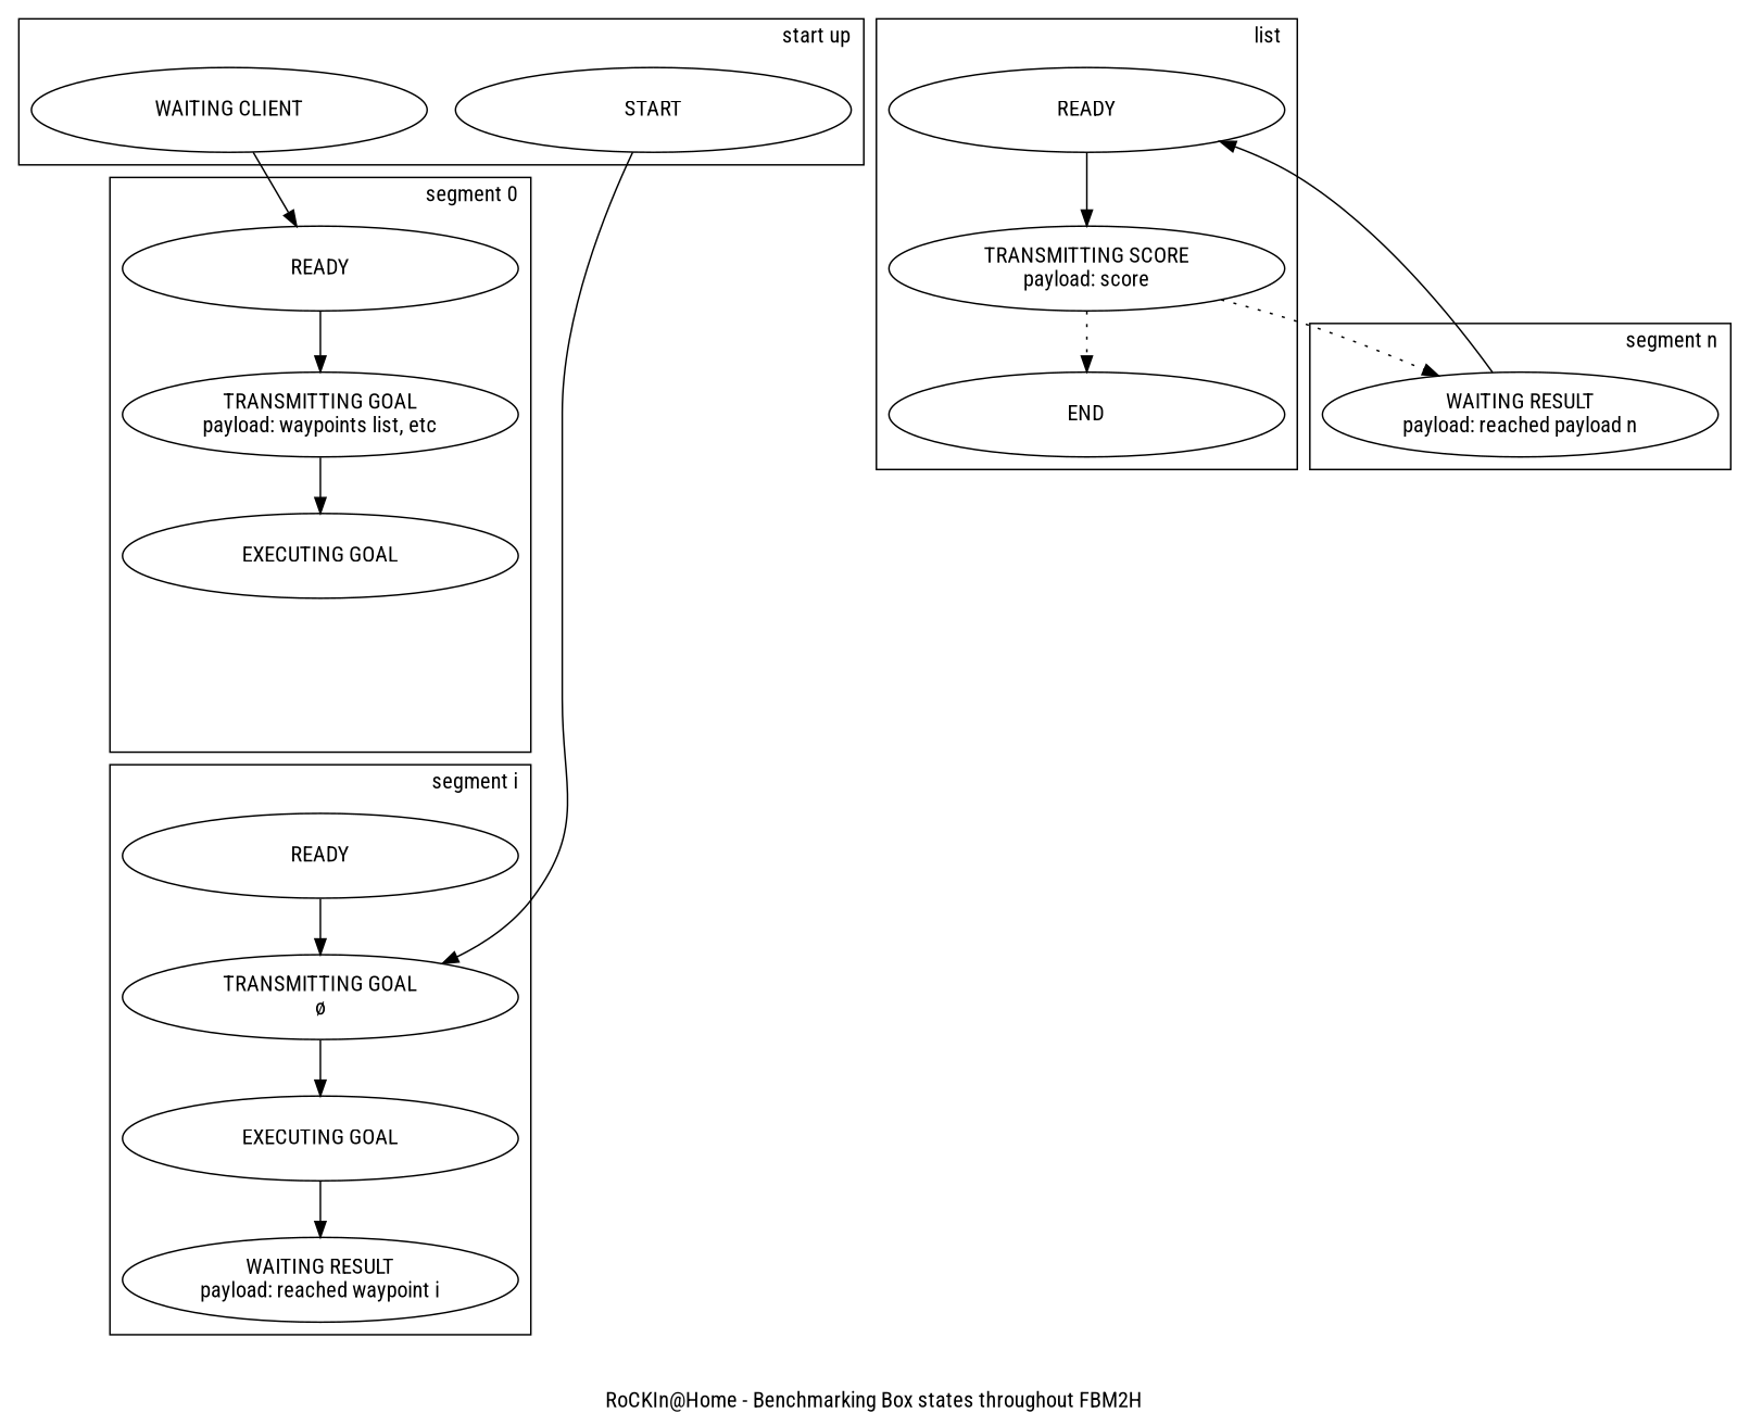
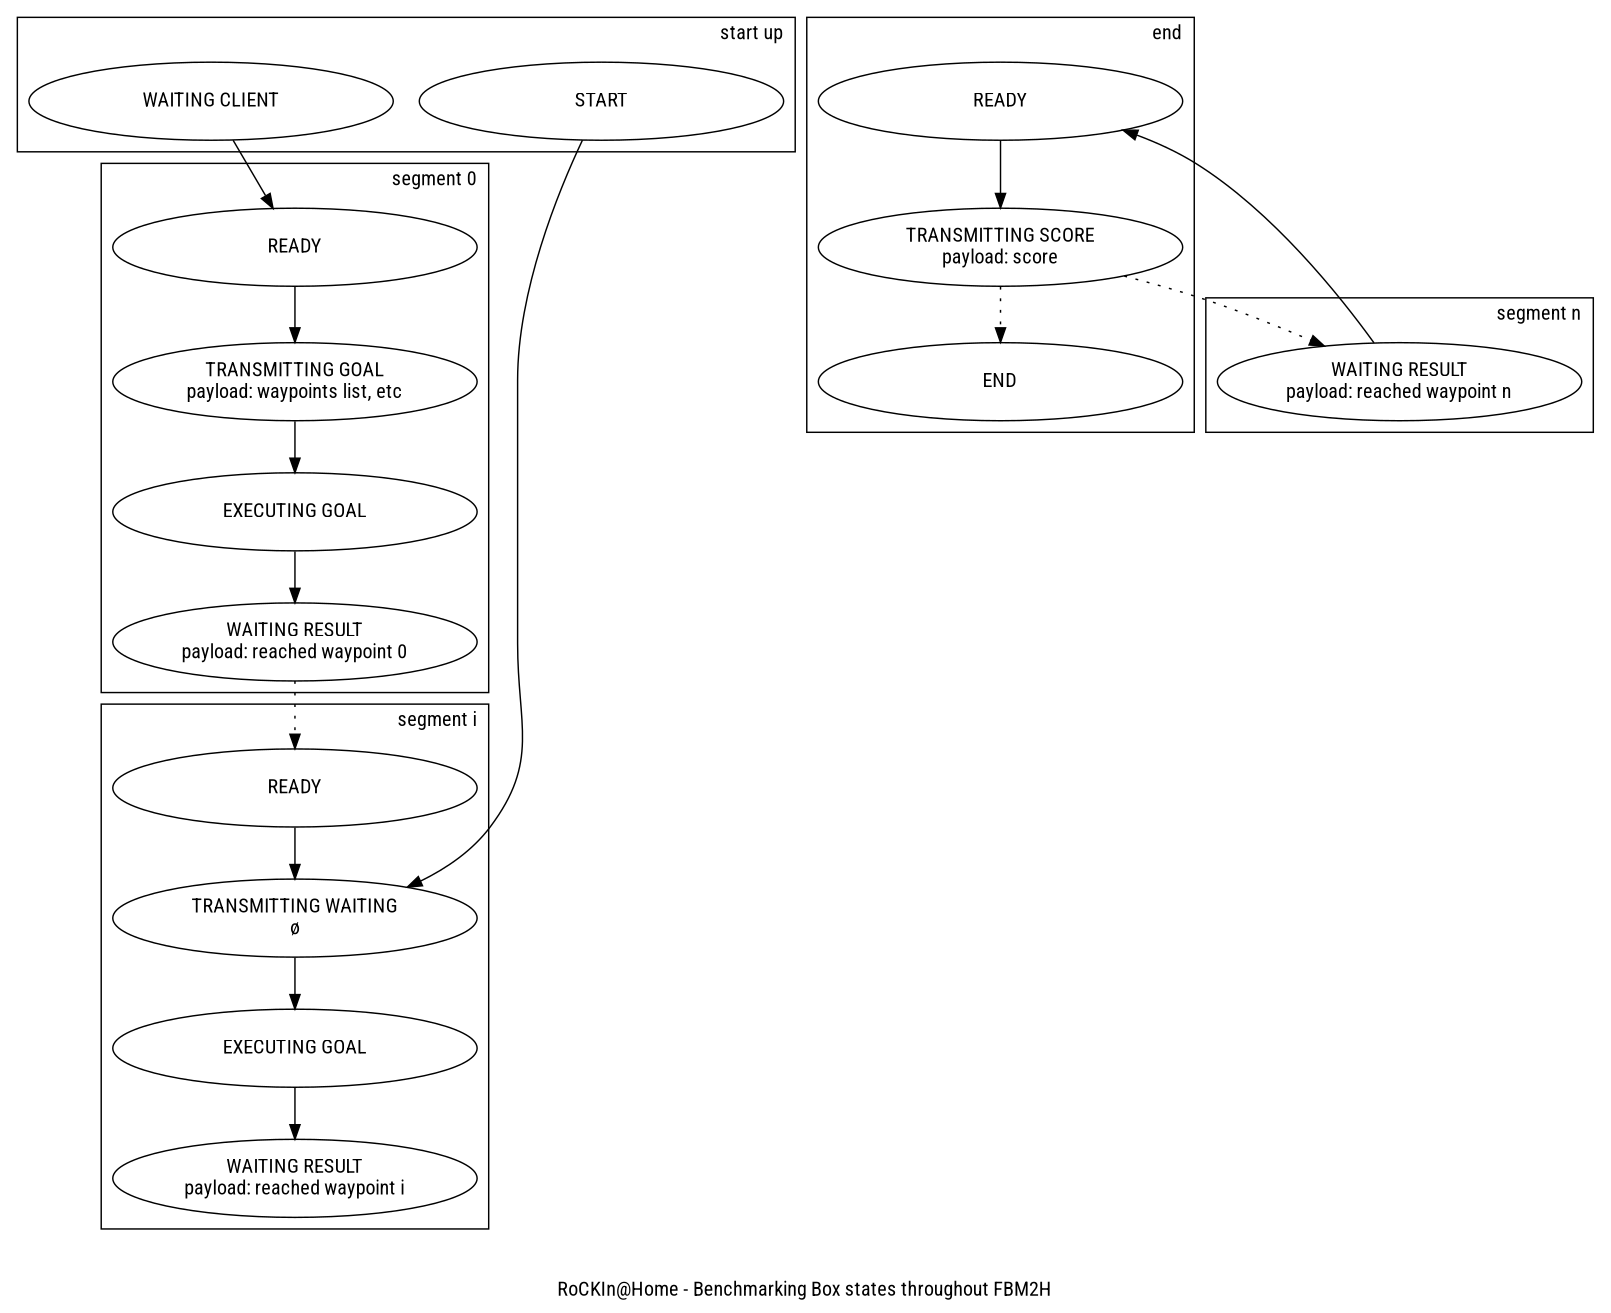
  digraph {
    fontname="Roboto Condensed"
    label="RoCKIn@Home - Benchmarking Box states throughout FBM2H"
    rankdir=TD
    node [fontname="Roboto Condensed" shape=oval]
    edge [fontname="Roboto Condensed"]
    n1 [height=0.75 label=START width=3.5]
    n2 [height=0.75 label="WAITING CLIENT" width=3.5]
    n3 [height=0.75 label=READY width=3.5]
    n4 [height=0.75 label="TRANSMITTING GOAL\npayload: waypoints list, etc" width=3.5]
    n5 [height=0.75 label="EXECUTING GOAL" width=3.5]
+   n6 [height=0.75 label="WAITING RESULT\npayload: reached waypoint 0" width=3.5]
    n7 [height=0.75 label=READY width=3.5]
-   n8 [height=0.75 label="TRANSMITTING GOAL\nø" width=3.5]
+   n8 [height=0.75 label="TRANSMITTING WAITING\nø" width=3.5]
    n9 [height=0.75 label="EXECUTING GOAL" width=3.5]
    n10 [height=0.75 label="WAITING RESULT\npayload: reached waypoint i" width=3.5]
-   n11 [height=0.75 label="WAITING RESULT\npayload: reached payload n" width=3.5]
+   n11 [height=0.75 label="WAITING RESULT\npayload: reached waypoint n" width=3.5]
    n12 [height=0.75 label=READY width=3.5]
    n13 [height=0.75 label="TRANSMITTING SCORE\npayload: score" width=3.5]
    n14 [height=0.75 label=END width=3.5]
    subgraph cluster_1 {
      label="start up"
      labeljust=r
      n1
      n2
    }
    subgraph cluster_2 {
      label="segment 0"
      labeljust=r
      n3
      n4
      n5
+     n6
    }
    subgraph cluster_3 {
      label="segment i"
      labeljust=r
      n7
      n8
      n9
      n10
    }
    subgraph cluster_4 {
      label="segment n"
      labeljust=r
      n11
    }
    subgraph cluster_5 {
-     label=list
+     label=end
      labeljust=r
      n12
      n13
      n14
    }
    n1 -> n8
    n2 -> n3
    n3 -> n4
    n4 -> n5
+   n5 -> n6
+   n6 -> n7 [style=dotted]
    n7 -> n8
    n8 -> n9
    n9 -> n10
    n11 -> n12
    n12 -> n13
    n13 -> n11 [style=dotted]
    n13 -> n14 [style=dotted]
  }
